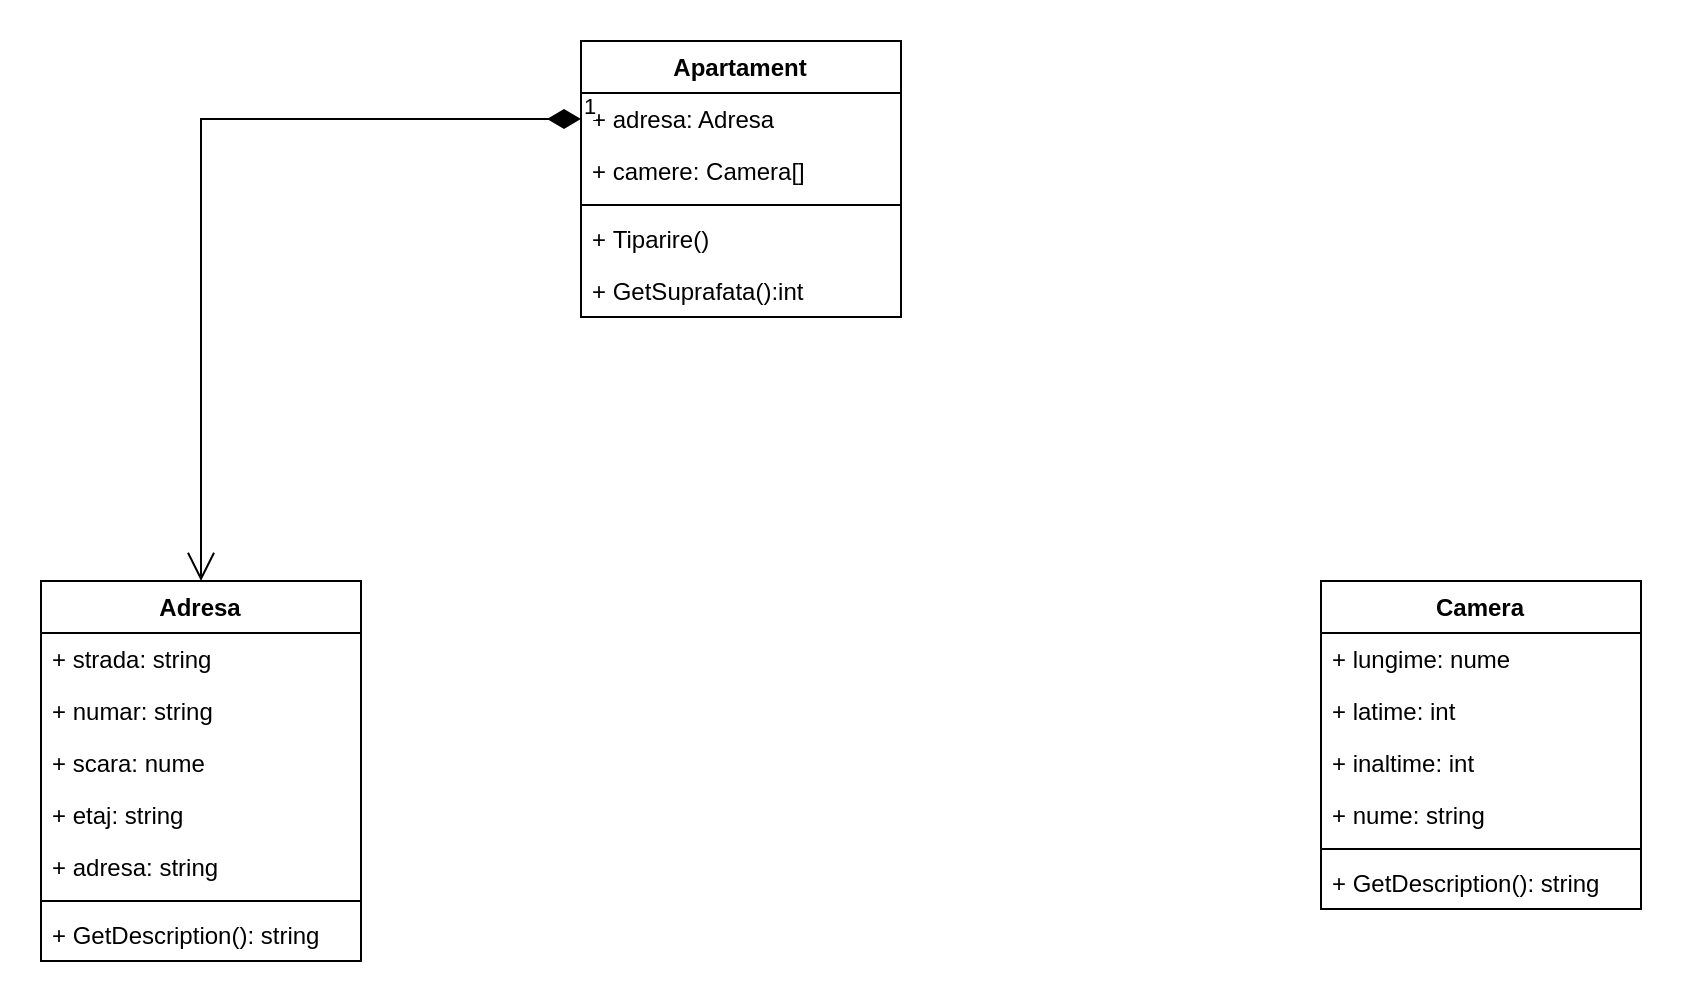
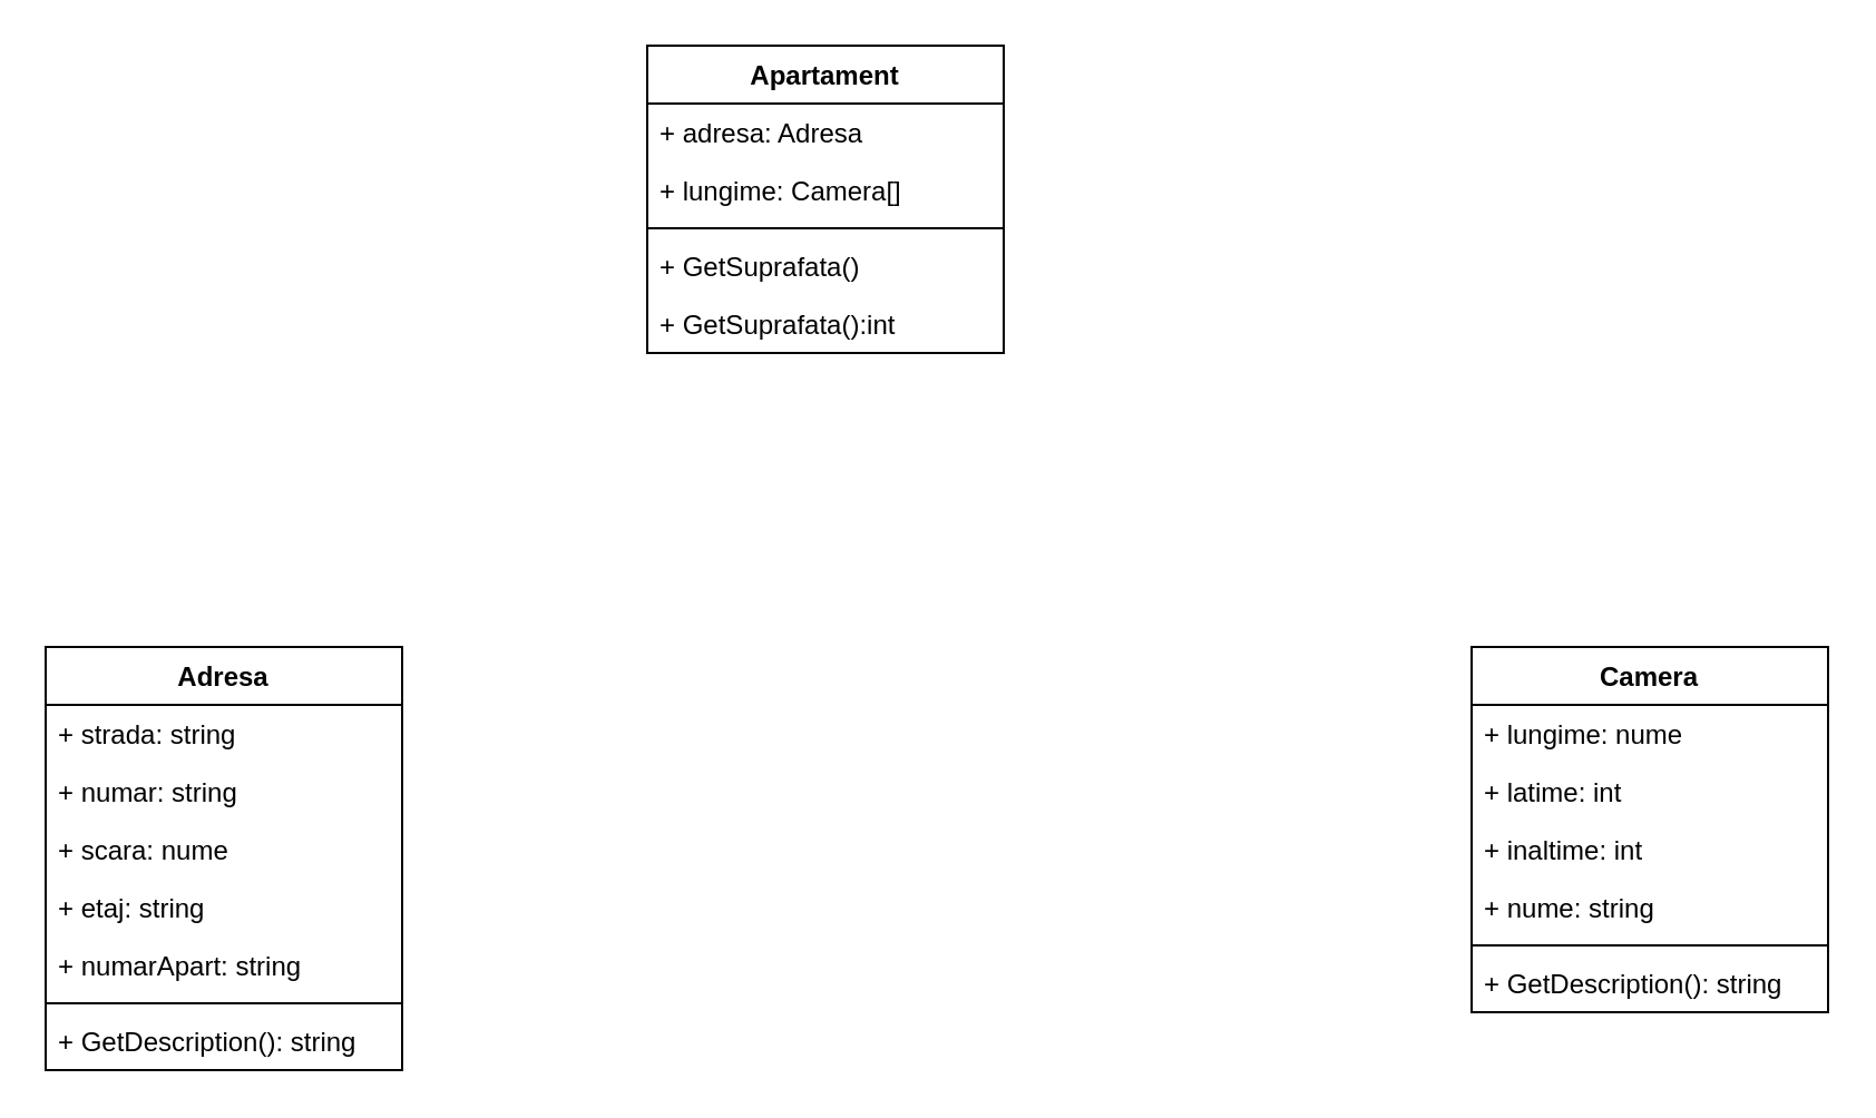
  <mxCell id="0" />
  <mxCell id="1" parent="0" />
  <mxCell id="2" value="Apartament" style="swimlane;fontStyle=1;align=center;verticalAlign=top;childLayout=stackLayout;horizontal=1;startSize=26;horizontalStack=0;resizeParent=1;resizeParentMax=0;resizeLast=0;collapsible=1;marginBottom=0;" vertex="1" parent="1"><mxGeometry x="290" y="20" width="160" height="138" as="geometry" /></mxCell>
  <mxCell id="3" value="+ adresa: Adresa" style="text;strokeColor=none;fillColor=none;align=left;verticalAlign=top;spacingLeft=4;spacingRight=4;overflow=hidden;rotatable=0;points=[[0,0.5],[1,0.5]];portConstraint=eastwest;" vertex="1" parent="2"><mxGeometry y="26" width="160" height="26" as="geometry" /></mxCell>
- <mxCell id="4" value="+ camere: Camera[]" style="text;strokeColor=none;fillColor=none;align=left;verticalAlign=top;spacingLeft=4;spacingRight=4;overflow=hidden;rotatable=0;points=[[0,0.5],[1,0.5]];portConstraint=eastwest;" vertex="1" parent="2"><mxGeometry y="52" width="160" height="26" as="geometry" /></mxCell>
+ <mxCell id="4" value="+ lungime: Camera[]" style="text;strokeColor=none;fillColor=none;align=left;verticalAlign=top;spacingLeft=4;spacingRight=4;overflow=hidden;rotatable=0;points=[[0,0.5],[1,0.5]];portConstraint=eastwest;" vertex="1" parent="2"><mxGeometry y="52" width="160" height="26" as="geometry" /></mxCell>
  <mxCell id="5" value="" style="line;strokeWidth=1;fillColor=none;align=left;verticalAlign=middle;spacingTop=-1;spacingLeft=3;spacingRight=3;rotatable=0;labelPosition=right;points=[];portConstraint=eastwest;strokeColor=inherit;" vertex="1" parent="2"><mxGeometry y="78" width="160" height="8" as="geometry" /></mxCell>
- <mxCell id="6" value="+ Tiparire()" style="text;strokeColor=none;fillColor=none;align=left;verticalAlign=top;spacingLeft=4;spacingRight=4;overflow=hidden;rotatable=0;points=[[0,0.5],[1,0.5]];portConstraint=eastwest;" vertex="1" parent="2"><mxGeometry y="86" width="160" height="26" as="geometry" /></mxCell>
+ <mxCell id="6" value="+ GetSuprafata()" style="text;strokeColor=none;fillColor=none;align=left;verticalAlign=top;spacingLeft=4;spacingRight=4;overflow=hidden;rotatable=0;points=[[0,0.5],[1,0.5]];portConstraint=eastwest;" vertex="1" parent="2"><mxGeometry y="86" width="160" height="26" as="geometry" /></mxCell>
  <mxCell id="7" value="+ GetSuprafata():int" style="text;strokeColor=none;fillColor=none;align=left;verticalAlign=top;spacingLeft=4;spacingRight=4;overflow=hidden;rotatable=0;points=[[0,0.5],[1,0.5]];portConstraint=eastwest;" vertex="1" parent="2"><mxGeometry y="112" width="160" height="26" as="geometry" /></mxCell>
  <mxCell id="8" value="Adresa" style="swimlane;fontStyle=1;align=center;verticalAlign=top;childLayout=stackLayout;horizontal=1;startSize=26;horizontalStack=0;resizeParent=1;resizeParentMax=0;resizeLast=0;collapsible=1;marginBottom=0;" vertex="1" parent="1"><mxGeometry x="20" y="290" width="160" height="190" as="geometry" /></mxCell>
  <mxCell id="9" value="+ strada: string" style="text;strokeColor=none;fillColor=none;align=left;verticalAlign=top;spacingLeft=4;spacingRight=4;overflow=hidden;rotatable=0;points=[[0,0.5],[1,0.5]];portConstraint=eastwest;" vertex="1" parent="8"><mxGeometry y="26" width="160" height="26" as="geometry" /></mxCell>
  <mxCell id="10" value="+ numar: string" style="text;strokeColor=none;fillColor=none;align=left;verticalAlign=top;spacingLeft=4;spacingRight=4;overflow=hidden;rotatable=0;points=[[0,0.5],[1,0.5]];portConstraint=eastwest;" vertex="1" parent="8"><mxGeometry y="52" width="160" height="26" as="geometry" /></mxCell>
  <mxCell id="11" value="+ scara: nume" style="text;strokeColor=none;fillColor=none;align=left;verticalAlign=top;spacingLeft=4;spacingRight=4;overflow=hidden;rotatable=0;points=[[0,0.5],[1,0.5]];portConstraint=eastwest;" vertex="1" parent="8"><mxGeometry y="78" width="160" height="26" as="geometry" /></mxCell>
  <mxCell id="12" value="+ etaj: string" style="text;strokeColor=none;fillColor=none;align=left;verticalAlign=top;spacingLeft=4;spacingRight=4;overflow=hidden;rotatable=0;points=[[0,0.5],[1,0.5]];portConstraint=eastwest;" vertex="1" parent="8"><mxGeometry y="104" width="160" height="26" as="geometry" /></mxCell>
- <mxCell id="13" value="+ adresa: string" style="text;strokeColor=none;fillColor=none;align=left;verticalAlign=top;spacingLeft=4;spacingRight=4;overflow=hidden;rotatable=0;points=[[0,0.5],[1,0.5]];portConstraint=eastwest;" vertex="1" parent="8"><mxGeometry y="130" width="160" height="26" as="geometry" /></mxCell>
+ <mxCell id="13" value="+ numarApart: string" style="text;strokeColor=none;fillColor=none;align=left;verticalAlign=top;spacingLeft=4;spacingRight=4;overflow=hidden;rotatable=0;points=[[0,0.5],[1,0.5]];portConstraint=eastwest;" vertex="1" parent="8"><mxGeometry y="130" width="160" height="26" as="geometry" /></mxCell>
  <mxCell id="14" value="" style="line;strokeWidth=1;fillColor=none;align=left;verticalAlign=middle;spacingTop=-1;spacingLeft=3;spacingRight=3;rotatable=0;labelPosition=right;points=[];portConstraint=eastwest;strokeColor=inherit;" vertex="1" parent="8"><mxGeometry y="156" width="160" height="8" as="geometry" /></mxCell>
  <mxCell id="15" value="+ GetDescription(): string" style="text;strokeColor=none;fillColor=none;align=left;verticalAlign=top;spacingLeft=4;spacingRight=4;overflow=hidden;rotatable=0;points=[[0,0.5],[1,0.5]];portConstraint=eastwest;" vertex="1" parent="8"><mxGeometry y="164" width="160" height="26" as="geometry" /></mxCell>
  <mxCell id="16" value="Camera" style="swimlane;fontStyle=1;align=center;verticalAlign=top;childLayout=stackLayout;horizontal=1;startSize=26;horizontalStack=0;resizeParent=1;resizeParentMax=0;resizeLast=0;collapsible=1;marginBottom=0;" vertex="1" parent="1"><mxGeometry x="660" y="290" width="160" height="164" as="geometry" /></mxCell>
  <mxCell id="17" value="+ lungime: nume" style="text;strokeColor=none;fillColor=none;align=left;verticalAlign=top;spacingLeft=4;spacingRight=4;overflow=hidden;rotatable=0;points=[[0,0.5],[1,0.5]];portConstraint=eastwest;" vertex="1" parent="16"><mxGeometry y="26" width="160" height="26" as="geometry" /></mxCell>
  <mxCell id="18" value="+ latime: int" style="text;strokeColor=none;fillColor=none;align=left;verticalAlign=top;spacingLeft=4;spacingRight=4;overflow=hidden;rotatable=0;points=[[0,0.5],[1,0.5]];portConstraint=eastwest;" vertex="1" parent="16"><mxGeometry y="52" width="160" height="26" as="geometry" /></mxCell>
  <mxCell id="19" value="+ inaltime: int" style="text;strokeColor=none;fillColor=none;align=left;verticalAlign=top;spacingLeft=4;spacingRight=4;overflow=hidden;rotatable=0;points=[[0,0.5],[1,0.5]];portConstraint=eastwest;" vertex="1" parent="16"><mxGeometry y="78" width="160" height="26" as="geometry" /></mxCell>
  <mxCell id="20" value="+ nume: string" style="text;strokeColor=none;fillColor=none;align=left;verticalAlign=top;spacingLeft=4;spacingRight=4;overflow=hidden;rotatable=0;points=[[0,0.5],[1,0.5]];portConstraint=eastwest;" vertex="1" parent="16"><mxGeometry y="104" width="160" height="26" as="geometry" /></mxCell>
  <mxCell id="21" value="" style="line;strokeWidth=1;fillColor=none;align=left;verticalAlign=middle;spacingTop=-1;spacingLeft=3;spacingRight=3;rotatable=0;labelPosition=right;points=[];portConstraint=eastwest;strokeColor=inherit;" vertex="1" parent="16"><mxGeometry y="130" width="160" height="8" as="geometry" /></mxCell>
  <mxCell id="22" value="+ GetDescription(): string" style="text;strokeColor=none;fillColor=none;align=left;verticalAlign=top;spacingLeft=4;spacingRight=4;overflow=hidden;rotatable=0;points=[[0,0.5],[1,0.5]];portConstraint=eastwest;" vertex="1" parent="16"><mxGeometry y="138" width="160" height="26" as="geometry" /></mxCell>
- <mxCell id="23" value="1" style="endArrow=open;html=1;endSize=12;startArrow=diamondThin;startSize=14;startFill=1;edgeStyle=orthogonalEdgeStyle;align=left;verticalAlign=bottom;rounded=0;exitX=0;exitY=0.5;exitDx=0;exitDy=0;" edge="1" parent="1" source="3" target="8"><mxGeometry x="-1" y="3" relative="1" as="geometry"><mxPoint x="400" y="460" as="sourcePoint" /><mxPoint x="560" y="460" as="targetPoint" /></mxGeometry></mxCell>
